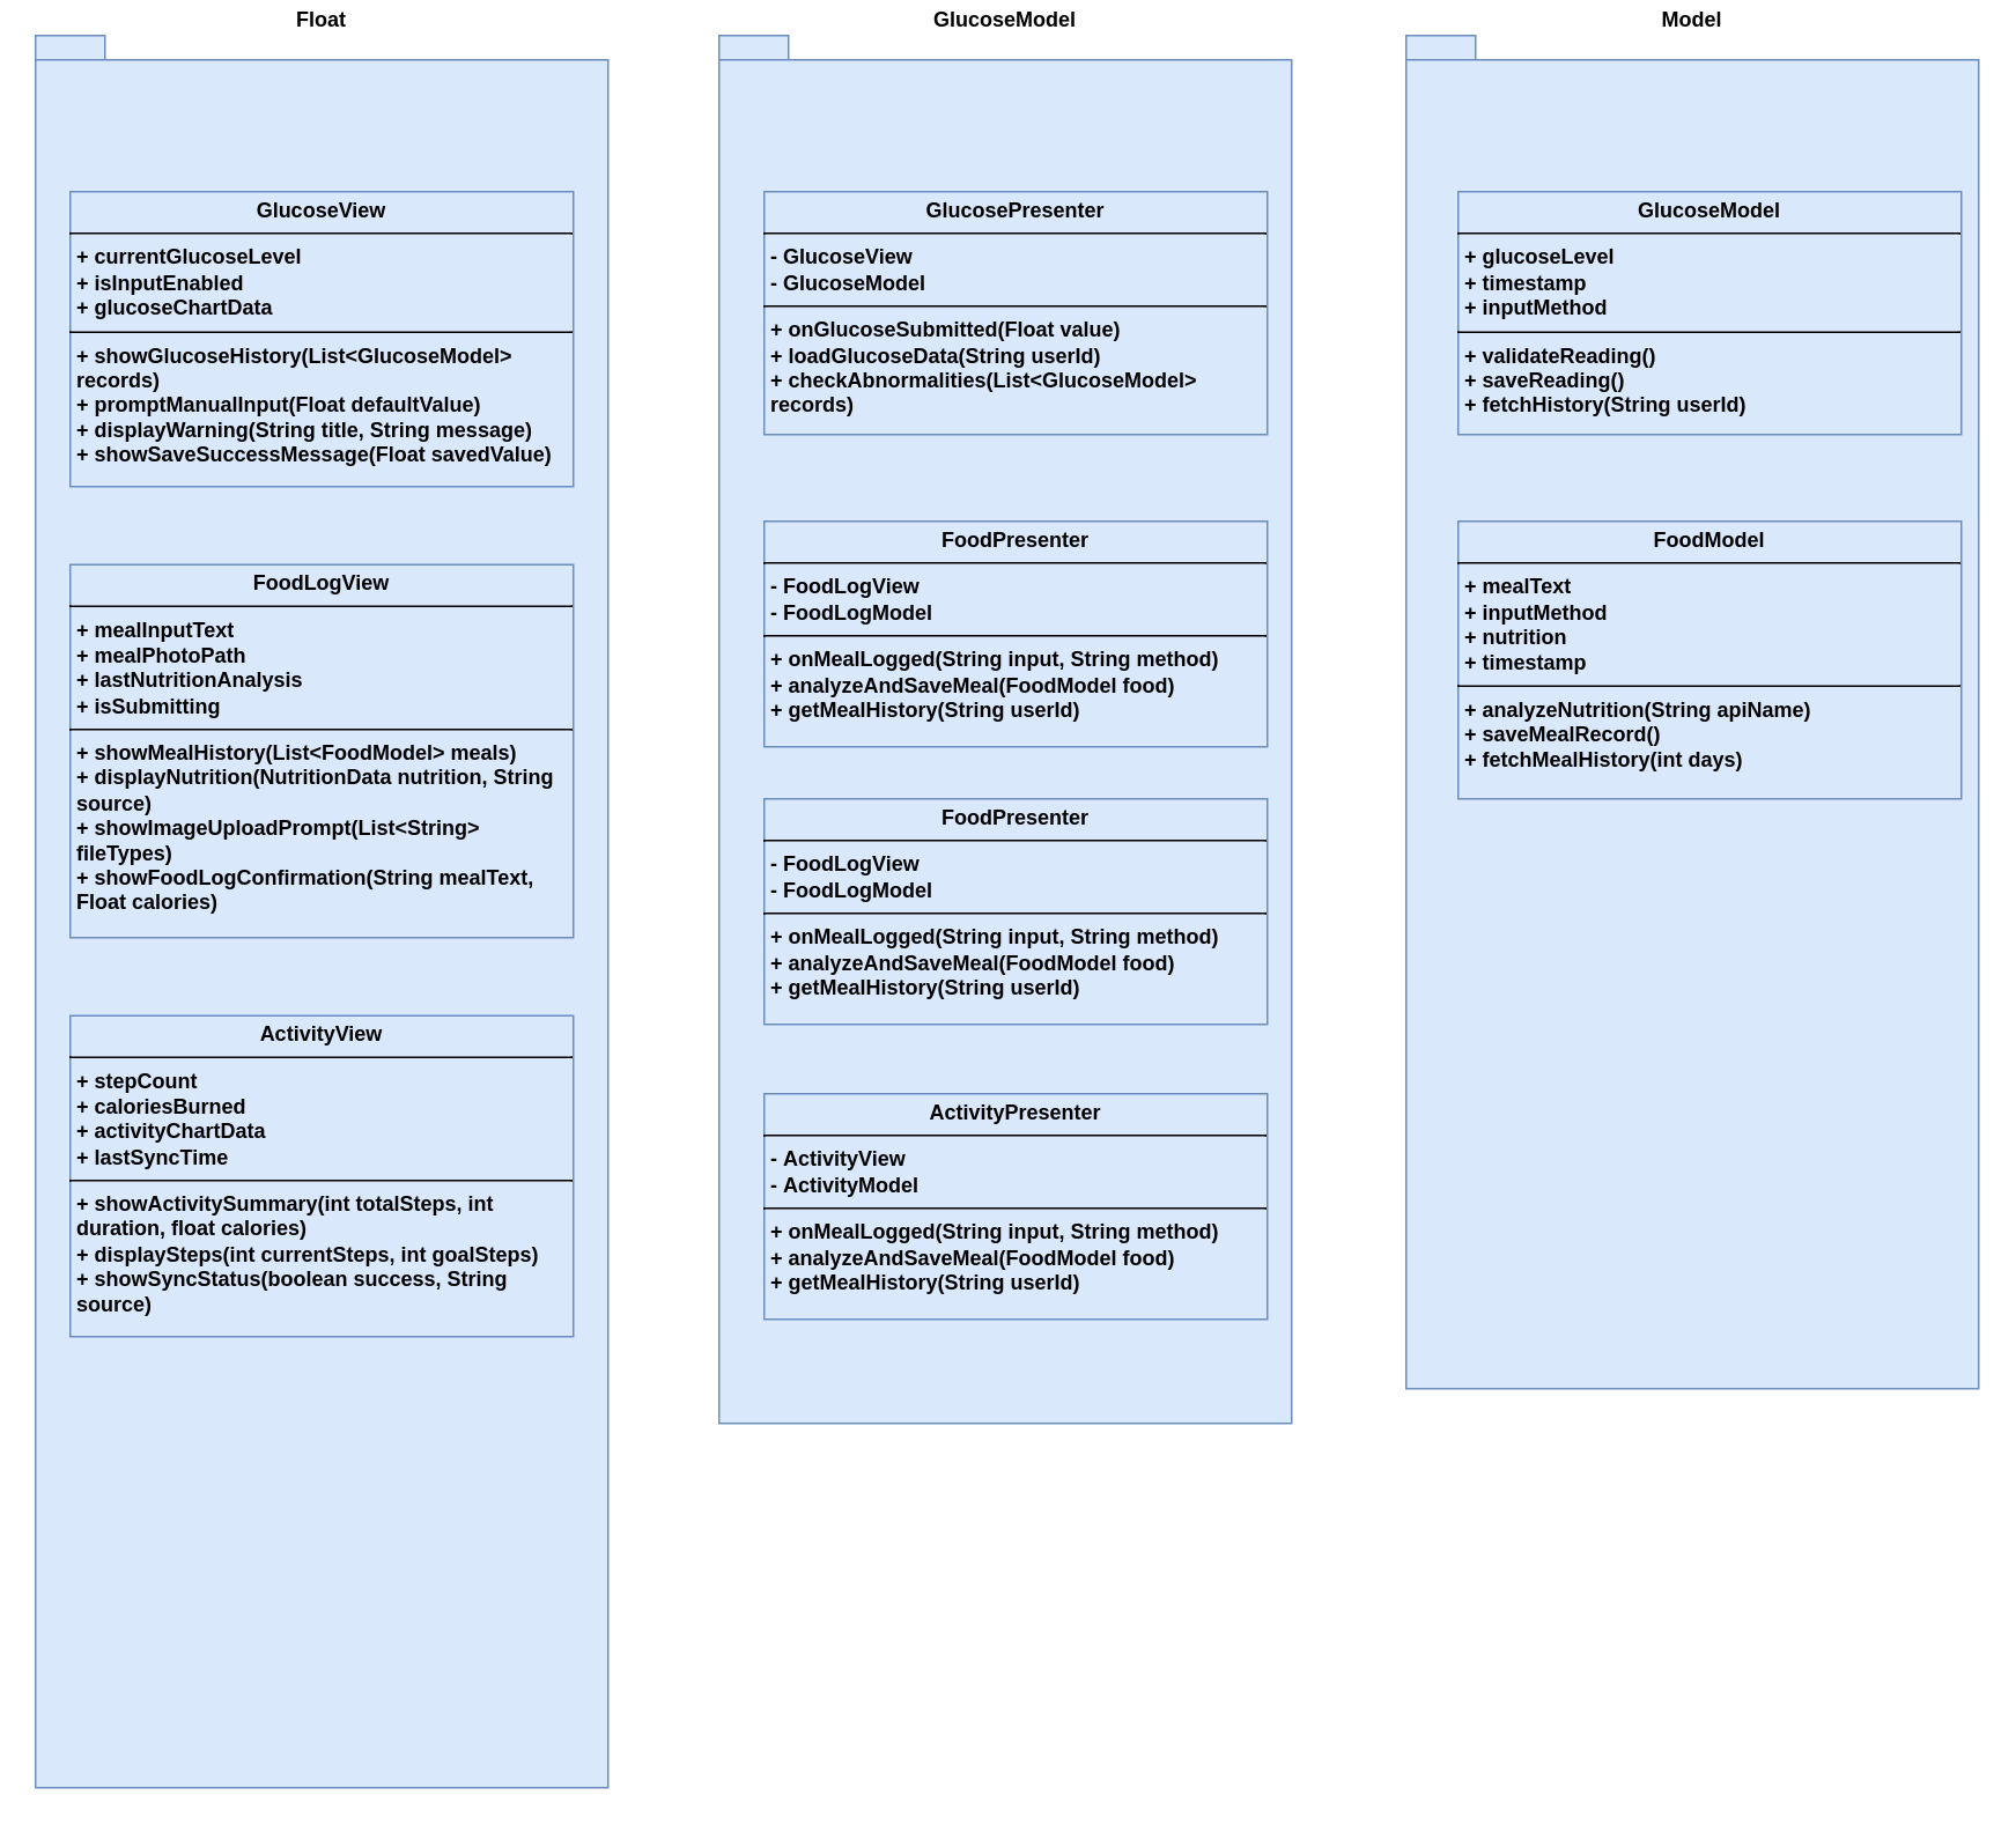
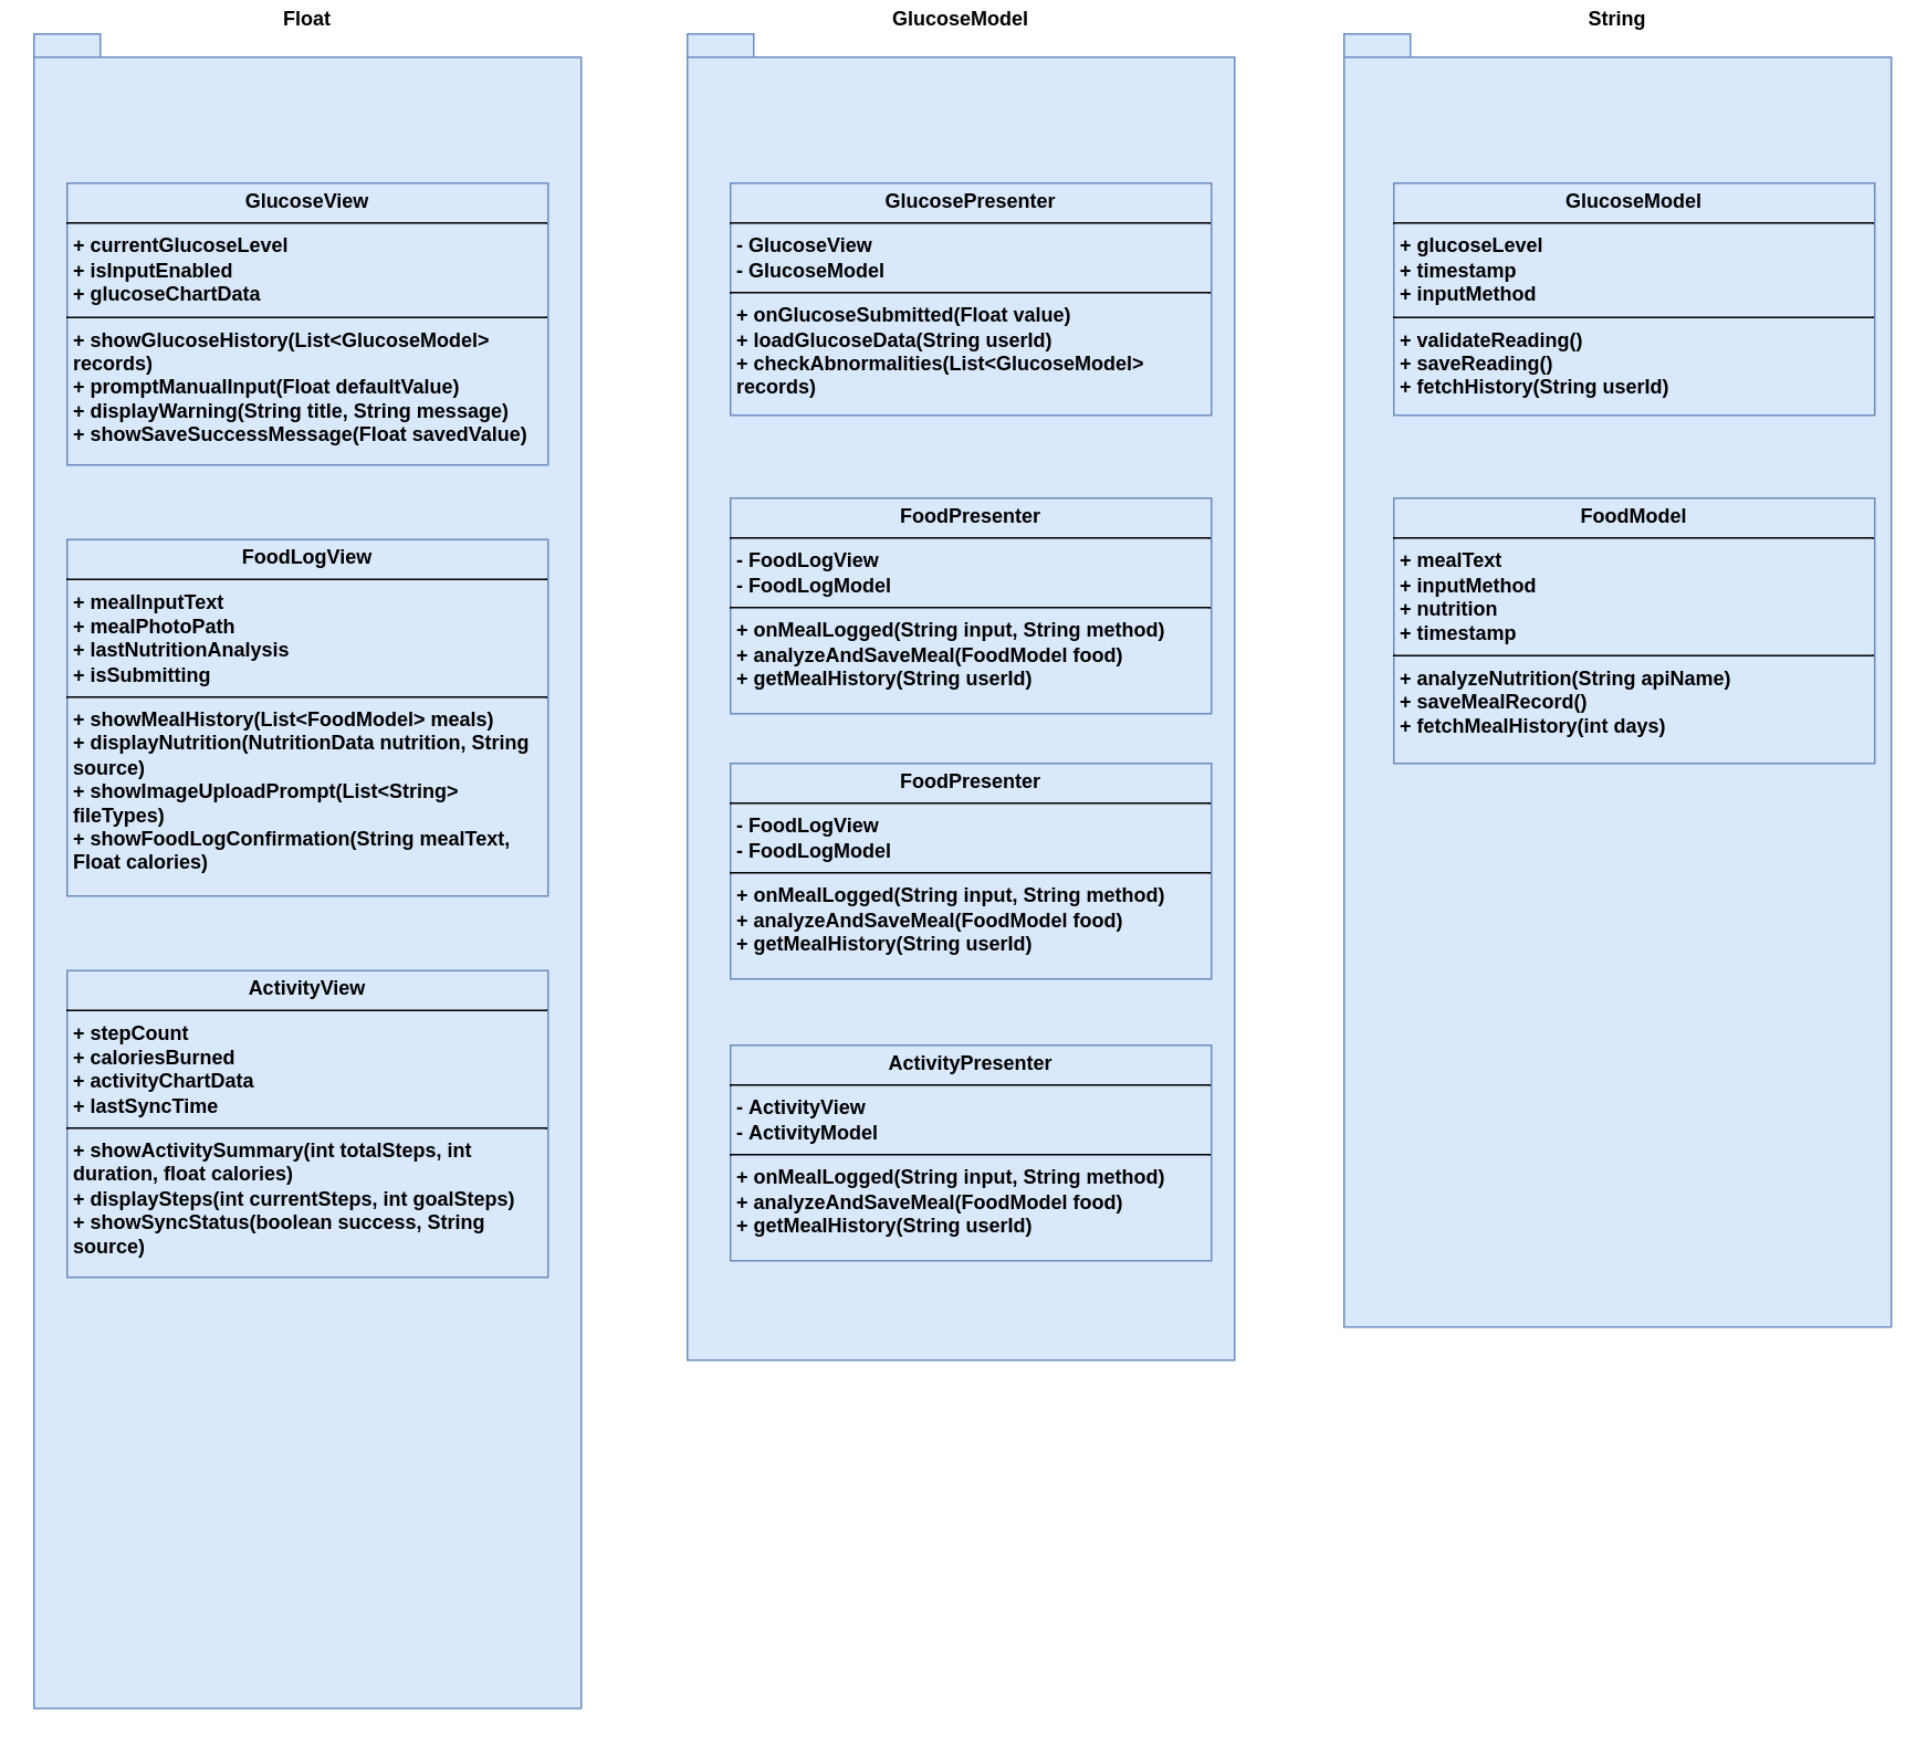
  <mxCell id="0" />
  <mxCell id="1" parent="0" />
  <mxCell id="2" value="GlucoseModel" style="shape=folder;fontStyle=1;spacingTop=10;tabWidth=40;tabHeight=14;tabPosition=left;html=1;whiteSpace=wrap;fillColor=#dae8fc;strokeColor=#6c8ebf;labelPosition=center;verticalLabelPosition=top;align=center;verticalAlign=bottom;" vertex="1" parent="1"><mxGeometry x="414" y="20" width="330" height="800" as="geometry" /></mxCell>
  <mxCell id="3" value="Float" style="shape=folder;fontStyle=1;spacingTop=10;tabWidth=40;tabHeight=14;tabPosition=left;html=1;whiteSpace=wrap;fillColor=#dae8fc;strokeColor=#6c8ebf;labelPosition=center;verticalLabelPosition=top;align=center;verticalAlign=bottom;" vertex="1" parent="1"><mxGeometry x="20" y="20" width="330" height="1010" as="geometry" /></mxCell>
- <mxCell id="4" value="Model " style="shape=folder;fontStyle=1;spacingTop=10;tabWidth=40;tabHeight=14;tabPosition=left;html=1;whiteSpace=wrap;fillColor=#dae8fc;strokeColor=#6c8ebf;labelPosition=center;verticalLabelPosition=top;align=center;verticalAlign=bottom;" vertex="1" parent="1"><mxGeometry x="810" y="20" width="330" height="780" as="geometry" /></mxCell>
+ <mxCell id="4" value="String " style="shape=folder;fontStyle=1;spacingTop=10;tabWidth=40;tabHeight=14;tabPosition=left;html=1;whiteSpace=wrap;fillColor=#dae8fc;strokeColor=#6c8ebf;labelPosition=center;verticalLabelPosition=top;align=center;verticalAlign=bottom;" vertex="1" parent="1"><mxGeometry x="810" y="20" width="330" height="780" as="geometry" /></mxCell>
  <mxCell id="5" value="&lt;p style=&quot;margin:0px;margin-top:4px;text-align:center;&quot;&gt;GlucoseView&lt;/p&gt;&lt;hr size=&quot;1&quot; style=&quot;border-style:solid;&quot;&gt;&lt;p style=&quot;margin:0px;margin-left:4px;&quot;&gt;+ currentGlucoseLevel&lt;/p&gt;&lt;p style=&quot;margin:0px;margin-left:4px;&quot;&gt;+ isInputEnabled&lt;/p&gt;&lt;p style=&quot;margin:0px;margin-left:4px;&quot;&gt;+ glucoseChartData&lt;/p&gt;&lt;hr size=&quot;1&quot; style=&quot;border-style:solid;&quot;&gt;&lt;p style=&quot;margin:0px;margin-left:4px;&quot;&gt;+ showGlucoseHistory(List&amp;lt;GlucoseModel&amp;gt; records)&lt;/p&gt;&lt;p style=&quot;margin:0px;margin-left:4px;&quot;&gt;+&amp;nbsp;promptManualInput(Float defaultValue)&lt;/p&gt;&lt;p style=&quot;margin:0px;margin-left:4px;&quot;&gt;+&amp;nbsp;displayWarning(String title, String message)&amp;nbsp;&lt;/p&gt;&lt;p style=&quot;margin:0px;margin-left:4px;&quot;&gt;+&amp;nbsp;showSaveSuccessMessage(Float savedValue)&amp;nbsp;&lt;/p&gt;" style="verticalAlign=top;align=left;overflow=fill;html=1;whiteSpace=wrap;strokeColor=#6c8ebf;spacingTop=10;fontFamily=Helvetica;fontSize=12;fontColor=default;fontStyle=1;fillColor=#dae8fc;" vertex="1" parent="1"><mxGeometry x="40" y="110" width="290" height="170" as="geometry" /></mxCell>
  <mxCell id="6" value="&lt;p style=&quot;margin:0px;margin-top:4px;text-align:center;&quot;&gt;&lt;span style=&quot;background-color: transparent; color: light-dark(rgb(0, 0, 0), rgb(255, 255, 255)); text-align: left;&quot;&gt;GlucosePresenter&lt;/span&gt;&lt;/p&gt;&lt;hr size=&quot;1&quot; style=&quot;border-style:solid;&quot;&gt;&lt;p style=&quot;margin:0px;margin-left:4px;&quot;&gt;- GlucoseView&lt;/p&gt;&lt;p style=&quot;margin:0px;margin-left:4px;&quot;&gt;- GlucoseModel&lt;span style=&quot;background-color: transparent; color: light-dark(rgb(0, 0, 0), rgb(255, 255, 255));&quot;&gt;&lt;span style=&quot;white-space: pre;&quot;&gt;&#09;&lt;/span&gt;&lt;/span&gt;&lt;/p&gt;&lt;hr size=&quot;1&quot; style=&quot;border-style:solid;&quot;&gt;&lt;p style=&quot;margin:0px;margin-left:4px;&quot;&gt;+ onGlucoseSubmitted(Float value)&lt;/p&gt;&lt;p style=&quot;margin:0px;margin-left:4px;&quot;&gt;+&amp;nbsp;loadGlucoseData(String userId)&amp;nbsp;&lt;/p&gt;&lt;p style=&quot;margin:0px;margin-left:4px;&quot;&gt;+ checkAbnormalities(List&amp;lt;GlucoseModel&amp;gt; records)&amp;nbsp;&lt;/p&gt;" style="verticalAlign=top;align=left;overflow=fill;html=1;whiteSpace=wrap;strokeColor=#6c8ebf;spacingTop=10;fontFamily=Helvetica;fontSize=12;fontColor=default;fontStyle=1;fillColor=#dae8fc;" vertex="1" parent="1"><mxGeometry x="440" y="110" width="290" height="140" as="geometry" /></mxCell>
  <mxCell id="7" value="&lt;p style=&quot;margin:0px;margin-top:4px;text-align:center;&quot;&gt;FoodPresenter&lt;/p&gt;&lt;hr size=&quot;1&quot; style=&quot;border-style:solid;&quot;&gt;&lt;p style=&quot;margin:0px;margin-left:4px;&quot;&gt;- FoodLogView&amp;nbsp;&lt;/p&gt;&lt;p style=&quot;margin:0px;margin-left:4px;&quot;&gt;- FoodLogModel&amp;nbsp;&lt;/p&gt;&lt;hr size=&quot;1&quot; style=&quot;border-style:solid;&quot;&gt;&lt;p style=&quot;margin:0px;margin-left:4px;&quot;&gt;+ onMealLogged(String input, String method)&lt;/p&gt;&lt;p style=&quot;margin:0px;margin-left:4px;&quot;&gt;+&amp;nbsp;analyzeAndSaveMeal(FoodModel food)&lt;/p&gt;&lt;p style=&quot;margin:0px;margin-left:4px;&quot;&gt;+ getMealHistory(String userId)&lt;/p&gt;" style="verticalAlign=top;align=left;overflow=fill;html=1;whiteSpace=wrap;strokeColor=#6c8ebf;spacingTop=10;fontFamily=Helvetica;fontSize=12;fontColor=default;fontStyle=1;fillColor=#dae8fc;" vertex="1" parent="1"><mxGeometry x="440" y="300" width="290" height="130" as="geometry" /></mxCell>
  <mxCell id="8" value="&lt;p style=&quot;margin:0px;margin-top:4px;text-align:center;&quot;&gt;FoodPresenter&lt;/p&gt;&lt;hr size=&quot;1&quot; style=&quot;border-style:solid;&quot;&gt;&lt;p style=&quot;margin:0px;margin-left:4px;&quot;&gt;- FoodLogView&amp;nbsp;&lt;/p&gt;&lt;p style=&quot;margin:0px;margin-left:4px;&quot;&gt;- FoodLogModel&amp;nbsp;&lt;/p&gt;&lt;hr size=&quot;1&quot; style=&quot;border-style:solid;&quot;&gt;&lt;p style=&quot;margin:0px;margin-left:4px;&quot;&gt;+ onMealLogged(String input, String method)&lt;/p&gt;&lt;p style=&quot;margin:0px;margin-left:4px;&quot;&gt;+&amp;nbsp;analyzeAndSaveMeal(FoodModel food)&lt;/p&gt;&lt;p style=&quot;margin:0px;margin-left:4px;&quot;&gt;+ getMealHistory(String userId)&lt;/p&gt;" style="verticalAlign=top;align=left;overflow=fill;html=1;whiteSpace=wrap;strokeColor=#6c8ebf;spacingTop=10;fontFamily=Helvetica;fontSize=12;fontColor=default;fontStyle=1;fillColor=#dae8fc;" vertex="1" parent="1"><mxGeometry x="440" y="460" width="290" height="130" as="geometry" /></mxCell>
  <mxCell id="9" value="&lt;p style=&quot;margin:0px;margin-top:4px;text-align:center;&quot;&gt;&lt;span style=&quot;background-color: transparent; color: light-dark(rgb(0, 0, 0), rgb(255, 255, 255)); text-align: left;&quot;&gt;GlucoseModel&lt;/span&gt;&lt;/p&gt;&lt;hr size=&quot;1&quot; style=&quot;border-style:solid;&quot;&gt;&lt;p style=&quot;margin:0px;margin-left:4px;&quot;&gt;+ glucoseLevel&lt;/p&gt;&lt;p style=&quot;margin:0px;margin-left:4px;&quot;&gt;+&amp;nbsp;&lt;span style=&quot;background-color: transparent;&quot;&gt;timestamp&lt;/span&gt;&lt;/p&gt;&lt;p style=&quot;margin:0px;margin-left:4px;&quot;&gt;&lt;span style=&quot;background-color: transparent;&quot;&gt;+ inputMethod&lt;/span&gt;&lt;/p&gt;&lt;hr size=&quot;1&quot; style=&quot;border-style:solid;&quot;&gt;&lt;p style=&quot;margin:0px;margin-left:4px;&quot;&gt;+ validateReading()&lt;/p&gt;&lt;p style=&quot;margin:0px;margin-left:4px;&quot;&gt;+&amp;nbsp;saveReading()&lt;/p&gt;&lt;p style=&quot;margin:0px;margin-left:4px;&quot;&gt;+ fetchHistory(String userId)&lt;/p&gt;" style="verticalAlign=top;align=left;overflow=fill;html=1;whiteSpace=wrap;strokeColor=#6c8ebf;spacingTop=10;fontFamily=Helvetica;fontSize=12;fontColor=default;fontStyle=1;fillColor=#dae8fc;" vertex="1" parent="1"><mxGeometry x="840" y="110" width="290" height="140" as="geometry" /></mxCell>
  <mxCell id="10" value="&lt;p style=&quot;margin:0px;margin-top:4px;text-align:center;&quot;&gt;&lt;span style=&quot;background-color: transparent; text-align: left;&quot;&gt;FoodModel&lt;/span&gt;&lt;/p&gt;&lt;hr size=&quot;1&quot; style=&quot;border-style:solid;&quot;&gt;&lt;p style=&quot;margin:0px;margin-left:4px;&quot;&gt;+ mealText&lt;/p&gt;&lt;p style=&quot;margin:0px;margin-left:4px;&quot;&gt;+&amp;nbsp;&lt;span style=&quot;background-color: transparent;&quot;&gt;inputMethod&lt;/span&gt;&lt;/p&gt;&lt;p style=&quot;margin:0px;margin-left:4px;&quot;&gt;&lt;span style=&quot;background-color: transparent;&quot;&gt;+&amp;nbsp;&lt;/span&gt;&lt;span style=&quot;background-color: transparent;&quot;&gt;nutrition&lt;/span&gt;&lt;/p&gt;&lt;p style=&quot;margin:0px;margin-left:4px;&quot;&gt;&lt;span style=&quot;background-color: transparent;&quot;&gt;+ timestamp&lt;/span&gt;&lt;/p&gt;&lt;hr size=&quot;1&quot; style=&quot;border-style:solid;&quot;&gt;&lt;p style=&quot;margin:0px;margin-left:4px;&quot;&gt;+ analyzeNutrition(String apiName)&lt;/p&gt;&lt;p style=&quot;margin:0px;margin-left:4px;&quot;&gt;+&amp;nbsp;saveMealRecord()&lt;/p&gt;&lt;p style=&quot;margin:0px;margin-left:4px;&quot;&gt;+ fetchMealHistory(int days)&lt;/p&gt;" style="verticalAlign=top;align=left;overflow=fill;html=1;whiteSpace=wrap;strokeColor=#6c8ebf;spacingTop=10;fontFamily=Helvetica;fontSize=12;fontColor=default;fontStyle=1;fillColor=#dae8fc;" vertex="1" parent="1"><mxGeometry x="840" y="300" width="290" height="160" as="geometry" /></mxCell>
  <mxCell id="11" value="&lt;p style=&quot;margin:0px;margin-top:4px;text-align:center;&quot;&gt;FoodLogView&lt;/p&gt;&lt;hr size=&quot;1&quot; style=&quot;border-style:solid;&quot;&gt;&lt;p style=&quot;margin:0px;margin-left:4px;&quot;&gt;+ mealInputText&lt;/p&gt;&lt;p style=&quot;margin:0px;margin-left:4px;&quot;&gt;+ mealPhotoPath&lt;/p&gt;&lt;p style=&quot;margin:0px;margin-left:4px;&quot;&gt;+ lastNutritionAnalysis&lt;/p&gt;&lt;p style=&quot;margin:0px;margin-left:4px;&quot;&gt;+ isSubmitting&lt;/p&gt;&lt;hr size=&quot;1&quot; style=&quot;border-style:solid;&quot;&gt;&lt;p style=&quot;margin:0px;margin-left:4px;&quot;&gt;+ showMealHistory(List&amp;lt;FoodModel&amp;gt; meals)&lt;/p&gt;&lt;p style=&quot;margin:0px;margin-left:4px;&quot;&gt;+&amp;nbsp;displayNutrition(NutritionData nutrition, String source)&lt;/p&gt;&lt;p style=&quot;margin:0px;margin-left:4px;&quot;&gt;+&amp;nbsp;showImageUploadPrompt(List&amp;lt;String&amp;gt; fileTypes)&lt;/p&gt;&lt;p style=&quot;margin:0px;margin-left:4px;&quot;&gt;+&amp;nbsp;showFoodLogConfirmation(String mealText, Float calories)&amp;nbsp;&lt;/p&gt;" style="verticalAlign=top;align=left;overflow=fill;html=1;whiteSpace=wrap;strokeColor=#6c8ebf;spacingTop=10;fontFamily=Helvetica;fontSize=12;fontColor=default;fontStyle=1;fillColor=#dae8fc;" vertex="1" parent="1"><mxGeometry x="40" y="325" width="290" height="215" as="geometry" /></mxCell>
  <mxCell id="12" value="&lt;p style=&quot;margin:0px;margin-top:4px;text-align:center;&quot;&gt;ActivityView&lt;/p&gt;&lt;hr size=&quot;1&quot; style=&quot;border-style:solid;&quot;&gt;&lt;p style=&quot;margin:0px;margin-left:4px;&quot;&gt;+ stepCount&lt;/p&gt;&lt;p style=&quot;margin:0px;margin-left:4px;&quot;&gt;+ caloriesBurned&lt;/p&gt;&lt;p style=&quot;margin:0px;margin-left:4px;&quot;&gt;+ activityChartData&lt;/p&gt;&lt;p style=&quot;margin:0px;margin-left:4px;&quot;&gt;+ lastSyncTime&lt;/p&gt;&lt;hr size=&quot;1&quot; style=&quot;border-style:solid;&quot;&gt;&lt;p style=&quot;margin:0px;margin-left:4px;&quot;&gt;+ showActivitySummary(int totalSteps, int duration, float calories)&lt;/p&gt;&lt;p style=&quot;margin:0px;margin-left:4px;&quot;&gt;+&amp;nbsp;displaySteps(int currentSteps, int goalSteps)&lt;/p&gt;&lt;p style=&quot;margin:0px;margin-left:4px;&quot;&gt;+&amp;nbsp;showSyncStatus(boolean success, String source)&lt;/p&gt;&lt;p style=&quot;margin:0px;margin-left:4px;&quot;&gt;&lt;br&gt;&lt;/p&gt;" style="verticalAlign=top;align=left;overflow=fill;html=1;whiteSpace=wrap;strokeColor=#6c8ebf;spacingTop=10;fontFamily=Helvetica;fontSize=12;fontColor=default;fontStyle=1;fillColor=#dae8fc;" vertex="1" parent="1"><mxGeometry x="40" y="585" width="290" height="185" as="geometry" /></mxCell>
  <mxCell id="13" value="&lt;p style=&quot;margin:0px;margin-top:4px;text-align:center;&quot;&gt;ActivityPresenter&lt;/p&gt;&lt;hr size=&quot;1&quot; style=&quot;border-style:solid;&quot;&gt;&lt;p style=&quot;margin:0px;margin-left:4px;&quot;&gt;-&amp;nbsp;&lt;span style=&quot;text-align: center;&quot;&gt;Activity&lt;/span&gt;View&amp;nbsp;&lt;/p&gt;&lt;p style=&quot;margin:0px;margin-left:4px;&quot;&gt;-&amp;nbsp;&lt;span style=&quot;text-align: center;&quot;&gt;Activity&lt;/span&gt;Model&amp;nbsp;&lt;/p&gt;&lt;hr size=&quot;1&quot; style=&quot;border-style:solid;&quot;&gt;&lt;p style=&quot;margin:0px;margin-left:4px;&quot;&gt;+ onMealLogged(String input, String method)&lt;/p&gt;&lt;p style=&quot;margin:0px;margin-left:4px;&quot;&gt;+&amp;nbsp;analyzeAndSaveMeal(FoodModel food)&lt;/p&gt;&lt;p style=&quot;margin:0px;margin-left:4px;&quot;&gt;+ getMealHistory(String userId)&lt;/p&gt;" style="verticalAlign=top;align=left;overflow=fill;html=1;whiteSpace=wrap;strokeColor=#6c8ebf;spacingTop=10;fontFamily=Helvetica;fontSize=12;fontColor=default;fontStyle=1;fillColor=#dae8fc;" vertex="1" parent="1"><mxGeometry x="440" y="630" width="290" height="130" as="geometry" /></mxCell>
